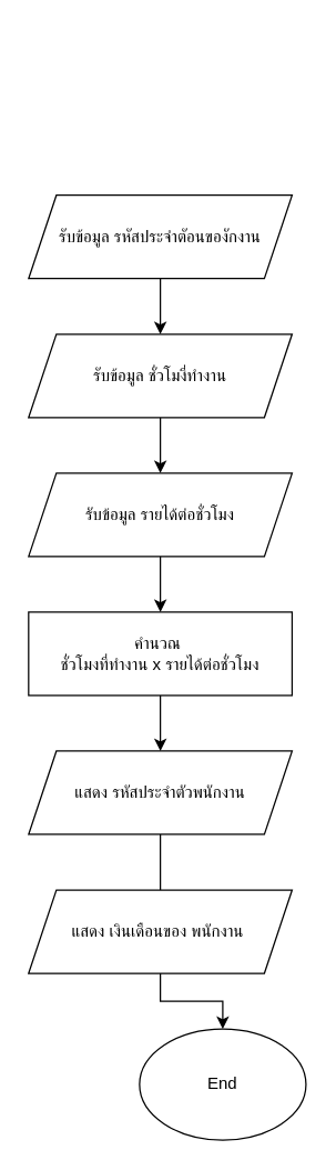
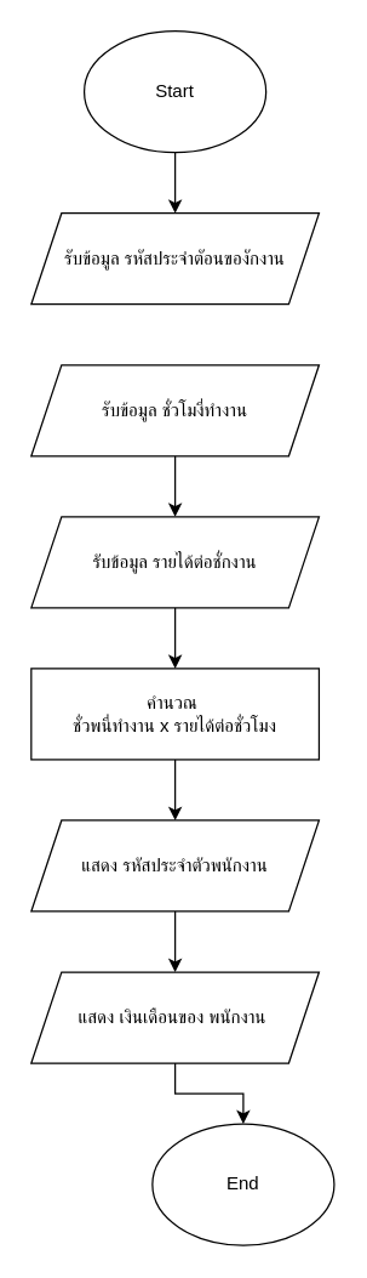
  <mxCell id="0" />
  <mxCell id="1" parent="0" />
- <mxCell id="4" value="" style="edgeStyle=orthogonalEdgeStyle;rounded=0;orthogonalLoop=1;jettySize=auto;html=1;" edge="1" parent="1" source="5" target="7"><mxGeometry relative="1" as="geometry" /></mxCell>
+ <mxCell id="2" value="" style="edgeStyle=orthogonalEdgeStyle;rounded=0;orthogonalLoop=1;jettySize=auto;html=1;" edge="1" parent="1" source="3" target="5"><mxGeometry relative="1" as="geometry" /></mxCell>
+ <mxCell id="3" value="Start" style="ellipse;whiteSpace=wrap;html=1;" vertex="1" parent="1"><mxGeometry x="55" y="20" width="120" height="80" as="geometry" /></mxCell>
  <mxCell id="5" value="รับข้อมูล รหัสประจำตัอนของักงาน" style="shape=parallelogram;perimeter=parallelogramPerimeter;whiteSpace=wrap;html=1;fixedSize=1;" vertex="1" parent="1"><mxGeometry x="20" y="140" width="190" height="60" as="geometry" /></mxCell>
  <mxCell id="6" value="" style="edgeStyle=orthogonalEdgeStyle;rounded=0;orthogonalLoop=1;jettySize=auto;html=1;" edge="1" parent="1" source="7" target="9"><mxGeometry relative="1" as="geometry" /></mxCell>
  <mxCell id="7" value="รับข้อมูล ชั่วโมงี่ทำงาน" style="shape=parallelogram;perimeter=parallelogramPerimeter;whiteSpace=wrap;html=1;fixedSize=1;" vertex="1" parent="1"><mxGeometry x="20" y="240" width="190" height="60" as="geometry" /></mxCell>
  <mxCell id="8" value="" style="edgeStyle=orthogonalEdgeStyle;rounded=0;orthogonalLoop=1;jettySize=auto;html=1;" edge="1" parent="1" source="9" target="11"><mxGeometry relative="1" as="geometry" /></mxCell>
- <mxCell id="9" value="รับข้อมูล รายได้ต่อชั่วโมง" style="shape=parallelogram;perimeter=parallelogramPerimeter;whiteSpace=wrap;html=1;fixedSize=1;" vertex="1" parent="1"><mxGeometry x="20" y="340" width="190" height="60" as="geometry" /></mxCell>
+ <mxCell id="9" value="รับข้อมูล รายได้ต่อชั่กงาน" style="shape=parallelogram;perimeter=parallelogramPerimeter;whiteSpace=wrap;html=1;fixedSize=1;" vertex="1" parent="1"><mxGeometry x="20" y="340" width="190" height="60" as="geometry" /></mxCell>
  <mxCell id="10" value="" style="edgeStyle=orthogonalEdgeStyle;rounded=0;orthogonalLoop=1;jettySize=auto;html=1;" edge="1" parent="1" source="11" target="13"><mxGeometry relative="1" as="geometry" /></mxCell>
- <mxCell id="11" value="คำนวณ&amp;nbsp;&lt;div&gt;ชั่วโมงที่ทำงาน x รายได้ต่อชั่วโมง&lt;/div&gt;" style="rounded=0;whiteSpace=wrap;html=1;" vertex="1" parent="1"><mxGeometry x="20" y="440" width="190" height="60" as="geometry" /></mxCell>
- <mxCell id="12" value="" style="edgeStyle=orthogonalEdgeStyle;rounded=0;orthogonalLoop=1;jettySize=auto;html=1;endArrow=none;" edge="1" parent="1" source="13" target="15"><mxGeometry relative="1" as="geometry" /></mxCell>
+ <mxCell id="11" value="คำนวณ&amp;nbsp;&lt;div&gt;ชั่วพนี่ทำงาน x รายได้ต่อชั่วโมง&lt;/div&gt;" style="rounded=0;whiteSpace=wrap;html=1;" vertex="1" parent="1"><mxGeometry x="20" y="440" width="190" height="60" as="geometry" /></mxCell>
+ <mxCell id="12" value="" style="edgeStyle=orthogonalEdgeStyle;rounded=0;orthogonalLoop=1;jettySize=auto;html=1;" edge="1" parent="1" source="13" target="15"><mxGeometry relative="1" as="geometry" /></mxCell>
  <mxCell id="13" value="แสดง รหัสประจำตัวพนักงาน" style="shape=parallelogram;perimeter=parallelogramPerimeter;whiteSpace=wrap;html=1;fixedSize=1;" vertex="1" parent="1"><mxGeometry x="20" y="540" width="190" height="60" as="geometry" /></mxCell>
  <mxCell id="14" value="" style="edgeStyle=orthogonalEdgeStyle;rounded=0;orthogonalLoop=1;jettySize=auto;html=1;" edge="1" parent="1" source="15" target="16"><mxGeometry relative="1" as="geometry" /></mxCell>
  <mxCell id="15" value="แสดง เงินเดือนของ พนักงาน&amp;nbsp;" style="shape=parallelogram;perimeter=parallelogramPerimeter;whiteSpace=wrap;html=1;fixedSize=1;" vertex="1" parent="1"><mxGeometry x="20" y="640" width="190" height="60" as="geometry" /></mxCell>
  <mxCell id="16" value="End" style="ellipse;whiteSpace=wrap;html=1;" vertex="1" parent="1"><mxGeometry x="100" y="740" width="120" height="80" as="geometry" /></mxCell>
